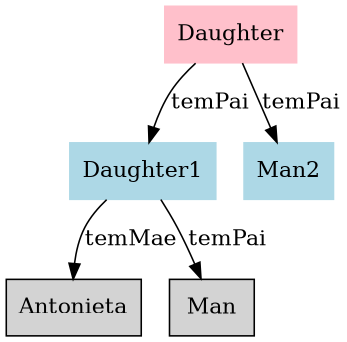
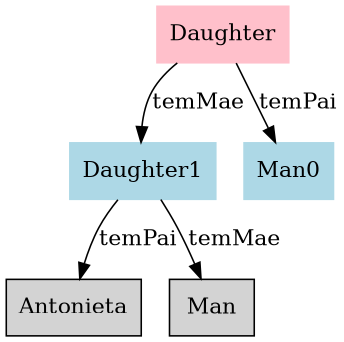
  digraph {
    node [shape=box style=filled]
    Daughter [color=pink]
    n2 [color=lightblue label=Daughter1]
-   Man2 [color=lightblue]
+   Man2 [color=lightblue label=Man0]
    Antonieta
    n5 [label=Man]
-   Daughter -> n2 [label=temPai]
+   Daughter -> n2 [label=temMae]
    Daughter -> Man2 [label=temPai]
-   n2 -> Antonieta [label=temMae]
-   n2 -> n5 [label=temPai]
+   n2 -> Antonieta [label=temPai]
+   n2 -> n5 [label=temMae]
  }
